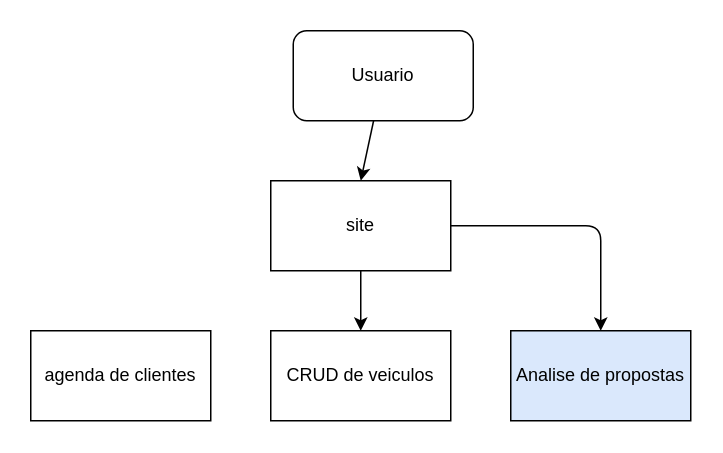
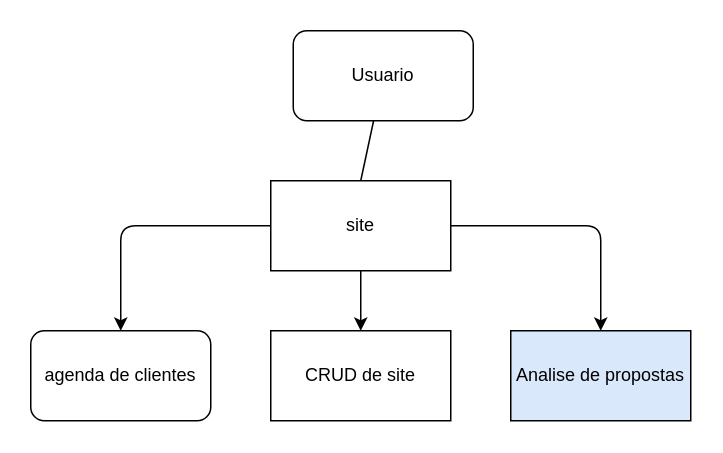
  <mxCell id="0" />
  <mxCell id="1" parent="0" />
- <mxCell id="2" style="edgeStyle=none;html=1;entryX=0.5;entryY=0;entryDx=0;entryDy=0;" edge="1" parent="1" source="3" target="7"><mxGeometry relative="1" as="geometry" /></mxCell>
+ <mxCell id="2" style="edgeStyle=none;html=1;entryX=0.5;entryY=0;entryDx=0;entryDy=0;endArrow=none;" edge="1" parent="1" source="3" target="7"><mxGeometry relative="1" as="geometry" /></mxCell>
  <mxCell id="3" value="Usuario" style="rounded=1;whiteSpace=wrap;html=1;" vertex="1" parent="1"><mxGeometry x="195" y="20" width="120" height="60" as="geometry" /></mxCell>
+ <mxCell id="4" style="edgeStyle=none;html=1;entryX=0.5;entryY=0;entryDx=0;entryDy=0;" edge="1" parent="1" source="7" target="10"><mxGeometry relative="1" as="geometry"><Array as="points"><mxPoint x="80" y="150" /></Array></mxGeometry></mxCell>
  <mxCell id="5" style="edgeStyle=none;html=1;entryX=0.5;entryY=0;entryDx=0;entryDy=0;exitX=1;exitY=0.5;exitDx=0;exitDy=0;" edge="1" parent="1" source="7" target="9"><mxGeometry relative="1" as="geometry"><mxPoint x="400" y="150" as="targetPoint" /><Array as="points"><mxPoint x="400" y="150" /></Array></mxGeometry></mxCell>
  <mxCell id="6" style="edgeStyle=none;html=1;entryX=0.5;entryY=0;entryDx=0;entryDy=0;" edge="1" parent="1" source="7" target="8"><mxGeometry relative="1" as="geometry" /></mxCell>
  <mxCell id="7" value="site" style="rounded=0;whiteSpace=wrap;html=1;" vertex="1" parent="1"><mxGeometry x="180" y="120" width="120" height="60" as="geometry" /></mxCell>
- <mxCell id="8" value="CRUD de veiculos" style="rounded=0;whiteSpace=wrap;html=1;" vertex="1" parent="1"><mxGeometry x="180" y="220" width="120" height="60" as="geometry" /></mxCell>
+ <mxCell id="8" value="CRUD de site" style="rounded=0;whiteSpace=wrap;html=1;" vertex="1" parent="1"><mxGeometry x="180" y="220" width="120" height="60" as="geometry" /></mxCell>
  <mxCell id="9" value="Analise de propostas" style="rounded=0;whiteSpace=wrap;html=1;fillColor=#dae8fc;" vertex="1" parent="1"><mxGeometry x="340" y="220" width="120" height="60" as="geometry" /></mxCell>
- <mxCell id="10" value="agenda de clientes" style="rounded=0;whiteSpace=wrap;html=1;" vertex="1" parent="1"><mxGeometry x="20" y="220" width="120" height="60" as="geometry" /></mxCell>
+ <mxCell id="10" value="agenda de clientes" style="whiteSpace=wrap;html=1;rounded=1;" vertex="1" parent="1"><mxGeometry x="20" y="220" width="120" height="60" as="geometry" /></mxCell>
